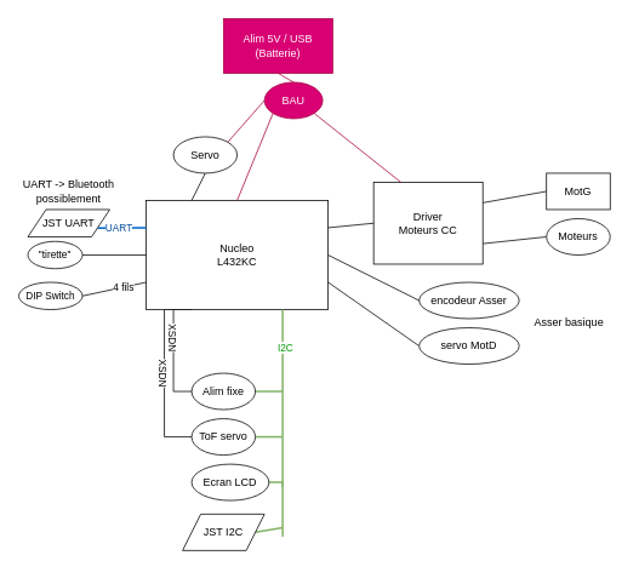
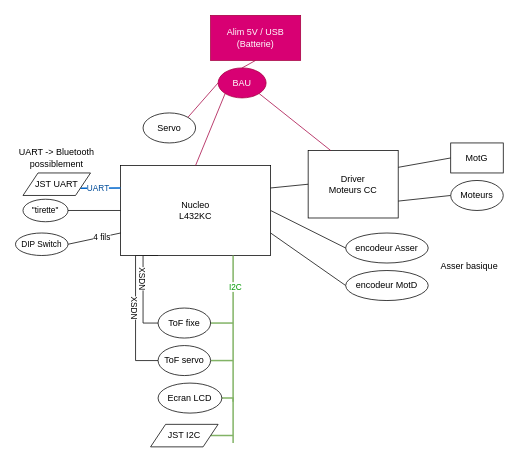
  <mxCell id="0" />
  <mxCell id="1" parent="0" />
  <mxCell id="2" style="edgeStyle=orthogonalEdgeStyle;rounded=0;orthogonalLoop=1;jettySize=auto;html=1;exitX=0.25;exitY=1;exitDx=0;exitDy=0;entryX=0;entryY=0.5;entryDx=0;entryDy=0;endArrow=none;endFill=0;" parent="1" source="8" target="18" edge="1"><mxGeometry relative="1" as="geometry"><Array as="points"><mxPoint x="190" y="340" /><mxPoint x="190" y="430" /></Array></mxGeometry></mxCell>
  <mxCell id="3" value="XSDN" style="edgeLabel;html=1;align=center;verticalAlign=middle;resizable=0;points=[];rotation=90;" vertex="1" connectable="0" parent="2"><mxGeometry x="-0.069" y="-1" relative="1" as="geometry"><mxPoint x="1" y="-11" as="offset" /></mxGeometry></mxCell>
  <mxCell id="4" style="edgeStyle=orthogonalEdgeStyle;rounded=0;orthogonalLoop=1;jettySize=auto;html=1;exitX=0.25;exitY=1;exitDx=0;exitDy=0;entryX=0;entryY=0.5;entryDx=0;entryDy=0;endArrow=none;endFill=0;" parent="1" source="8" target="20" edge="1"><mxGeometry relative="1" as="geometry"><Array as="points"><mxPoint x="180" y="340" /><mxPoint x="180" y="480" /></Array></mxGeometry></mxCell>
  <mxCell id="5" value="XSDN" style="edgeLabel;html=1;align=center;verticalAlign=middle;resizable=0;points=[];rotation=90;" vertex="1" connectable="0" parent="4"><mxGeometry x="-0.012" relative="1" as="geometry"><mxPoint as="offset" /></mxGeometry></mxCell>
  <mxCell id="6" style="rounded=0;orthogonalLoop=1;jettySize=auto;html=1;exitX=1;exitY=0.5;exitDx=0;exitDy=0;endArrow=none;endFill=0;entryX=0;entryY=0.5;entryDx=0;entryDy=0;" edge="1" parent="1" source="8" target="38"><mxGeometry relative="1" as="geometry" /></mxCell>
  <mxCell id="7" style="rounded=0;orthogonalLoop=1;jettySize=auto;html=1;exitX=1;exitY=0.75;exitDx=0;exitDy=0;entryX=0;entryY=0.5;entryDx=0;entryDy=0;endArrow=none;endFill=0;" edge="1" parent="1" source="8" target="39"><mxGeometry relative="1" as="geometry" /></mxCell>
  <mxCell id="8" value="Nucleo&lt;div&gt;L432KC&lt;/div&gt;" style="rounded=0;whiteSpace=wrap;html=1;" parent="1" vertex="1"><mxGeometry x="160" y="220" width="200" height="120" as="geometry" /></mxCell>
  <mxCell id="9" style="rounded=0;orthogonalLoop=1;jettySize=auto;html=1;exitX=1;exitY=0.75;exitDx=0;exitDy=0;entryX=0;entryY=0.5;entryDx=0;entryDy=0;endArrow=none;endFill=0;" parent="1" source="11" target="12" edge="1"><mxGeometry relative="1" as="geometry" /></mxCell>
  <mxCell id="10" style="rounded=0;orthogonalLoop=1;jettySize=auto;html=1;exitX=1;exitY=0.25;exitDx=0;exitDy=0;entryX=0;entryY=0.5;entryDx=0;entryDy=0;endArrow=none;endFill=0;" parent="1" source="11" target="13" edge="1"><mxGeometry relative="1" as="geometry" /></mxCell>
  <mxCell id="11" value="Driver&lt;div&gt;Moteurs CC&lt;/div&gt;" style="rounded=0;whiteSpace=wrap;html=1;" parent="1" vertex="1"><mxGeometry x="410" y="200" width="120" height="90" as="geometry" /></mxCell>
  <mxCell id="12" value="Moteurs" style="ellipse;whiteSpace=wrap;html=1;" parent="1" vertex="1"><mxGeometry x="600" y="240" width="70" height="40" as="geometry" /></mxCell>
  <mxCell id="13" value="MotG" style="whiteSpace=wrap;html=1;rounded=0;" parent="1" vertex="1"><mxGeometry x="600" y="190" width="70" height="40" as="geometry" /></mxCell>
  <mxCell id="14" value="" style="endArrow=none;html=1;rounded=0;exitX=1;exitY=0.25;exitDx=0;exitDy=0;entryX=0;entryY=0.5;entryDx=0;entryDy=0;" parent="1" source="8" target="11" edge="1"><mxGeometry width="50" height="50" relative="1" as="geometry"><mxPoint x="380" y="310" as="sourcePoint" /><mxPoint x="430" y="260" as="targetPoint" /></mxGeometry></mxCell>
  <mxCell id="15" value="" style="endArrow=none;html=1;rounded=0;entryX=0.75;entryY=1;entryDx=0;entryDy=0;strokeWidth=2;strokeColor=#82b366;fillColor=#d5e8d4;" parent="1" target="8" edge="1"><mxGeometry width="50" height="50" relative="1" as="geometry"><mxPoint x="310" y="590" as="sourcePoint" /><mxPoint x="310" y="350" as="targetPoint" /></mxGeometry></mxCell>
  <mxCell id="16" value="&lt;font color=&quot;#009900&quot;&gt;I2C&lt;/font&gt;" style="edgeLabel;html=1;align=center;verticalAlign=middle;resizable=0;points=[];" parent="15" vertex="1" connectable="0"><mxGeometry x="0.252" y="-2" relative="1" as="geometry"><mxPoint y="-52" as="offset" /></mxGeometry></mxCell>
  <mxCell id="17" style="edgeStyle=orthogonalEdgeStyle;rounded=0;orthogonalLoop=1;jettySize=auto;html=1;exitX=1;exitY=0.5;exitDx=0;exitDy=0;fillColor=#d5e8d4;strokeColor=#82b366;endArrow=none;endFill=0;strokeWidth=2;" parent="1" source="18" edge="1"><mxGeometry relative="1" as="geometry"><mxPoint x="310" y="429.857" as="targetPoint" /></mxGeometry></mxCell>
- <mxCell id="18" value="Alim fixe" style="ellipse;whiteSpace=wrap;html=1;" parent="1" vertex="1"><mxGeometry x="210" y="410" width="70" height="40" as="geometry" /></mxCell>
+ <mxCell id="18" value="ToF fixe" style="ellipse;whiteSpace=wrap;html=1;" parent="1" vertex="1"><mxGeometry x="210" y="410" width="70" height="40" as="geometry" /></mxCell>
  <mxCell id="19" style="edgeStyle=orthogonalEdgeStyle;rounded=0;orthogonalLoop=1;jettySize=auto;html=1;exitX=1;exitY=0.5;exitDx=0;exitDy=0;endArrow=none;endFill=0;fillColor=#d5e8d4;strokeColor=#82b366;strokeWidth=2;" parent="1" source="20" edge="1"><mxGeometry relative="1" as="geometry"><mxPoint x="310" y="479.857" as="targetPoint" /></mxGeometry></mxCell>
  <mxCell id="20" value="ToF servo" style="ellipse;whiteSpace=wrap;html=1;" parent="1" vertex="1"><mxGeometry x="210" y="460" width="70" height="40" as="geometry" /></mxCell>
  <mxCell id="21" style="edgeStyle=orthogonalEdgeStyle;rounded=0;orthogonalLoop=1;jettySize=auto;html=1;exitX=1;exitY=0.5;exitDx=0;exitDy=0;endArrow=none;endFill=0;fillColor=#d5e8d4;strokeColor=#82b366;strokeWidth=2;exitPerimeter=0;" parent="1" source="37" edge="1"><mxGeometry relative="1" as="geometry"><mxPoint x="310" y="534.857" as="targetPoint" /><mxPoint x="280" y="535" as="sourcePoint" /></mxGeometry></mxCell>
- <mxCell id="22" style="rounded=0;orthogonalLoop=1;jettySize=auto;html=1;exitX=0.5;exitY=1;exitDx=0;exitDy=0;entryX=0.25;entryY=0;entryDx=0;entryDy=0;endArrow=none;endFill=0;" parent="1" source="23" target="8" edge="1"><mxGeometry relative="1" as="geometry" /></mxCell>
  <mxCell id="23" value="Servo" style="ellipse;whiteSpace=wrap;html=1;" parent="1" vertex="1"><mxGeometry x="190" y="150" width="70" height="40" as="geometry" /></mxCell>
  <mxCell id="24" style="edgeStyle=none;rounded=0;orthogonalLoop=1;jettySize=auto;html=1;exitX=1;exitY=0.5;exitDx=0;exitDy=0;strokeColor=#82b366;align=center;verticalAlign=middle;fontFamily=Helvetica;fontSize=11;fontColor=default;labelBackgroundColor=default;endArrow=none;endFill=0;fillColor=#d5e8d4;strokeWidth=2;" parent="1" source="25" edge="1"><mxGeometry relative="1" as="geometry"><mxPoint x="310" y="579.857" as="targetPoint" /></mxGeometry></mxCell>
- <mxCell id="25" value="JST I2C" style="shape=parallelogram;perimeter=parallelogramPerimeter;whiteSpace=wrap;html=1;fixedSize=1;size=20;" parent="1" vertex="1"><mxGeometry x="200" y="565" width="90" height="40" as="geometry" /></mxCell>
+ <mxCell id="25" value="JST I2C" style="shape=parallelogram;perimeter=parallelogramPerimeter;whiteSpace=wrap;html=1;fixedSize=1;size=20;" parent="1" vertex="1"><mxGeometry x="200" y="565" width="90" height="30" as="geometry" /></mxCell>
  <mxCell id="26" style="edgeStyle=none;rounded=0;orthogonalLoop=1;jettySize=auto;html=1;exitX=1;exitY=0.75;exitDx=0;exitDy=0;entryX=0;entryY=0.25;entryDx=0;entryDy=0;strokeColor=#0066CC;align=center;verticalAlign=middle;fontFamily=Helvetica;fontSize=11;fontColor=default;labelBackgroundColor=default;endArrow=none;endFill=0;fillColor=#fff2cc;strokeWidth=2;" parent="1" source="28" target="8" edge="1"><mxGeometry relative="1" as="geometry" /></mxCell>
  <mxCell id="27" value="&lt;font color=&quot;#004c99&quot;&gt;UART&lt;/font&gt;" style="edgeLabel;html=1;align=center;verticalAlign=middle;resizable=0;points=[];" vertex="1" connectable="0" parent="26"><mxGeometry x="-0.153" relative="1" as="geometry"><mxPoint as="offset" /></mxGeometry></mxCell>
  <mxCell id="28" value="JST UART" style="shape=parallelogram;perimeter=parallelogramPerimeter;whiteSpace=wrap;html=1;fixedSize=1;size=20;" parent="1" vertex="1"><mxGeometry x="30" y="230" width="90" height="30" as="geometry" /></mxCell>
  <mxCell id="29" value="&quot;tirette&quot;" style="ellipse;whiteSpace=wrap;html=1;fontFamily=Helvetica;fontSize=11;fontColor=default;labelBackgroundColor=default;" parent="1" vertex="1"><mxGeometry x="30" y="265" width="60" height="30" as="geometry" /></mxCell>
  <mxCell id="30" style="edgeStyle=none;rounded=0;orthogonalLoop=1;jettySize=auto;html=1;exitX=1;exitY=0.5;exitDx=0;exitDy=0;entryX=0;entryY=0.5;entryDx=0;entryDy=0;strokeColor=default;align=center;verticalAlign=middle;fontFamily=Helvetica;fontSize=11;fontColor=default;labelBackgroundColor=default;endArrow=none;endFill=0;" parent="1" source="29" target="8" edge="1"><mxGeometry relative="1" as="geometry" /></mxCell>
  <mxCell id="31" style="rounded=0;orthogonalLoop=1;jettySize=auto;html=1;exitX=0.5;exitY=1;exitDx=0;exitDy=0;entryX=0.5;entryY=0;entryDx=0;entryDy=0;endArrow=none;endFill=0;fillColor=#d80073;strokeColor=#A50040;" edge="1" parent="1" source="32" target="36"><mxGeometry relative="1" as="geometry" /></mxCell>
- <mxCell id="32" value="Alim 5V / USB&lt;div&gt;(Batterie)&lt;/div&gt;" style="rounded=0;whiteSpace=wrap;html=1;fillColor=#d80073;fontColor=#ffffff;strokeColor=#A50040;" vertex="1" parent="1"><mxGeometry x="245" y="20" width="120" height="60" as="geometry" /></mxCell>
+ <mxCell id="32" value="Alim 5V / USB&lt;div&gt;(Batterie)&lt;/div&gt;" style="rounded=0;whiteSpace=wrap;html=1;fillColor=#d80073;fontColor=#ffffff;strokeColor=#A50040;" vertex="1" parent="1"><mxGeometry x="280" y="20" width="120" height="60" as="geometry" /></mxCell>
  <mxCell id="33" style="rounded=0;orthogonalLoop=1;jettySize=auto;html=1;exitX=0;exitY=1;exitDx=0;exitDy=0;entryX=0.5;entryY=0;entryDx=0;entryDy=0;endArrow=none;endFill=0;fillColor=#d80073;strokeColor=#A50040;" edge="1" parent="1" source="36" target="8"><mxGeometry relative="1" as="geometry" /></mxCell>
  <mxCell id="34" style="rounded=0;orthogonalLoop=1;jettySize=auto;html=1;exitX=1;exitY=1;exitDx=0;exitDy=0;entryX=0.25;entryY=0;entryDx=0;entryDy=0;endArrow=none;endFill=0;fillColor=#d80073;strokeColor=#A50040;" edge="1" parent="1" source="36" target="11"><mxGeometry relative="1" as="geometry" /></mxCell>
  <mxCell id="35" style="rounded=0;orthogonalLoop=1;jettySize=auto;html=1;exitX=0;exitY=0.5;exitDx=0;exitDy=0;entryX=1;entryY=0;entryDx=0;entryDy=0;fillColor=#d80073;strokeColor=#A50040;endArrow=none;endFill=0;" edge="1" parent="1" source="36" target="23"><mxGeometry relative="1" as="geometry" /></mxCell>
  <mxCell id="36" value="BAU" style="ellipse;whiteSpace=wrap;html=1;fillColor=#d80073;fontColor=#ffffff;strokeColor=#A50040;" vertex="1" parent="1"><mxGeometry x="290" y="90" width="64" height="40" as="geometry" /></mxCell>
  <mxCell id="37" value="Ecran LCD" style="ellipse;whiteSpace=wrap;html=1;" vertex="1" parent="1"><mxGeometry x="210" y="510" width="85" height="40" as="geometry" /></mxCell>
  <mxCell id="38" value="encodeur Asser" style="ellipse;whiteSpace=wrap;html=1;" vertex="1" parent="1"><mxGeometry x="460" y="310" width="110" height="40" as="geometry" /></mxCell>
- <mxCell id="39" value="servo MotD" style="ellipse;whiteSpace=wrap;html=1;" vertex="1" parent="1"><mxGeometry x="460" y="360" width="110" height="40" as="geometry" /></mxCell>
+ <mxCell id="39" value="encodeur MotD" style="ellipse;whiteSpace=wrap;html=1;" vertex="1" parent="1"><mxGeometry x="460" y="360" width="110" height="40" as="geometry" /></mxCell>
  <mxCell id="40" value="UART -&amp;gt; Bluetooth possiblement" style="text;html=1;align=center;verticalAlign=middle;whiteSpace=wrap;rounded=0;" vertex="1" parent="1"><mxGeometry x="20" y="195" width="110" height="30" as="geometry" /></mxCell>
  <mxCell id="41" value="Asser basique" style="text;html=1;align=center;verticalAlign=middle;whiteSpace=wrap;rounded=0;" vertex="1" parent="1"><mxGeometry x="570" y="340" width="110" height="30" as="geometry" /></mxCell>
  <mxCell id="42" style="rounded=0;orthogonalLoop=1;jettySize=auto;html=1;exitX=1;exitY=0.5;exitDx=0;exitDy=0;entryX=0;entryY=0.75;entryDx=0;entryDy=0;endArrow=none;endFill=0;" edge="1" parent="1" source="44" target="8"><mxGeometry relative="1" as="geometry" /></mxCell>
  <mxCell id="43" value="4 fils" style="edgeLabel;html=1;align=center;verticalAlign=middle;resizable=0;points=[];" vertex="1" connectable="0" parent="42"><mxGeometry x="0.285" relative="1" as="geometry"><mxPoint as="offset" /></mxGeometry></mxCell>
  <mxCell id="44" value="DIP Switch" style="ellipse;whiteSpace=wrap;html=1;fontFamily=Helvetica;fontSize=11;fontColor=default;labelBackgroundColor=default;" vertex="1" parent="1"><mxGeometry x="20" y="310" width="70" height="30" as="geometry" /></mxCell>
